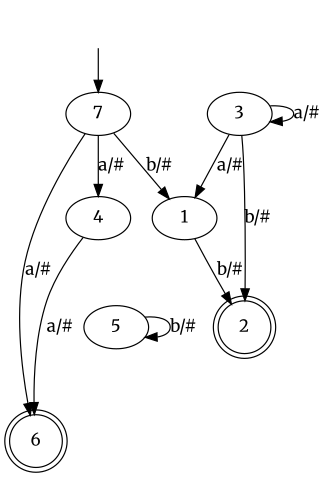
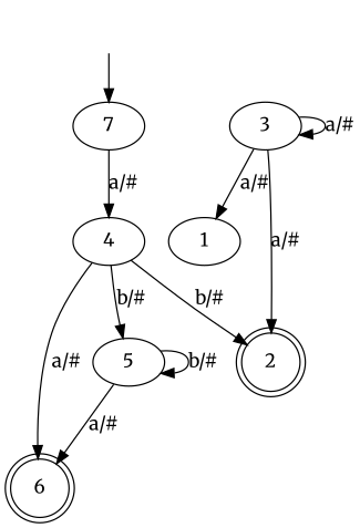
  digraph {
    fontname=Merriweather
    node [fontname=Merriweather]
    edge [fontname=Merriweather]
    "" [shape=none]
    n2 [label=7]
    4
    1
    2 [shape=doublecircle]
    6 [shape=doublecircle]
    5
    3
    "" -> n2
    n2 -> 4 [label="a/#"]
-   n2 -> 1 [label="b/#"]
    4 -> 6 [label="a/#"]
-   1 -> 2 [label="b/#"]
-   n2 -> 6 [label="a/#"]
+   4 -> 5 [label="b/#"]
+   4 -> 2 [label="b/#"]
+   5 -> 6 [label="a/#"]
    5 -> 5 [label="b/#"]
    3 -> 1 [label="a/#"]
-   3 -> 2 [label="b/#"]
+   3 -> 2 [label="a/#"]
    3 -> 3 [label="a/#"]
  }
